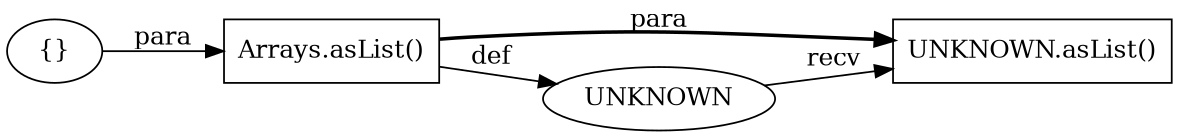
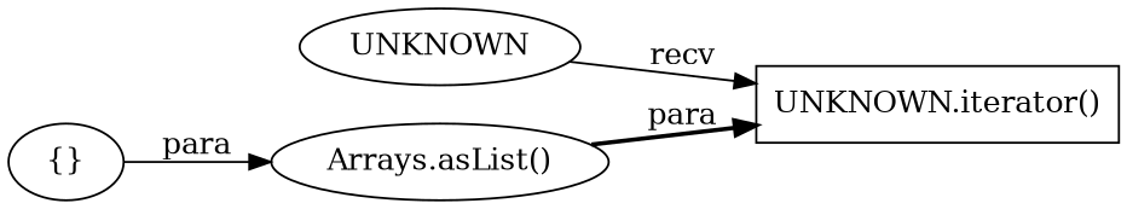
  digraph {
    rankdir=LR
    node [shape=box]
    edge [style=solid]
-   n1 [label="UNKNOWN.asList()"]
+   n1 [label="UNKNOWN.iterator()"]
    n2 [label=UNKNOWN shape=ellipse]
-   n3 [label="Arrays.asList()"]
+   n3 [label="Arrays.asList()" shape=ellipse]
    n4 [label="{}" shape=ellipse]
    n2 -> n1 [label=recv]
    n3 -> n1 [label=para style=bold]
-   n3 -> n2 [label=def]
    n4 -> n3 [label=para]
  }
